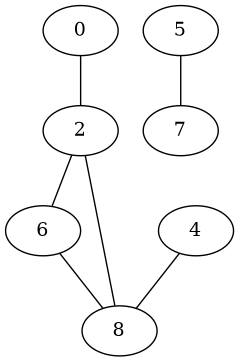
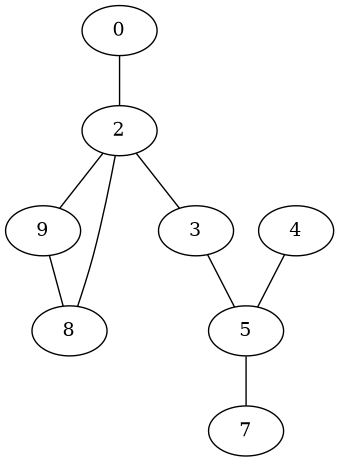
  graph {
    0
    2
-   6
+   6 [label=9]
+   3
    8
    5
    7
    4
    0 -- 2
    2 -- 6
+   2 -- 3
    2 -- 8
    6 -- 8
+   3 -- 5
    5 -- 7
-   4 -- 8
+   4 -- 5
  }
